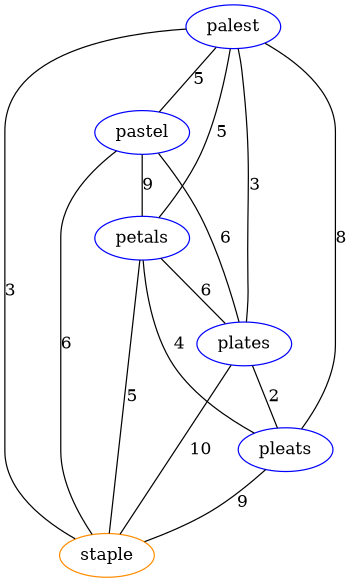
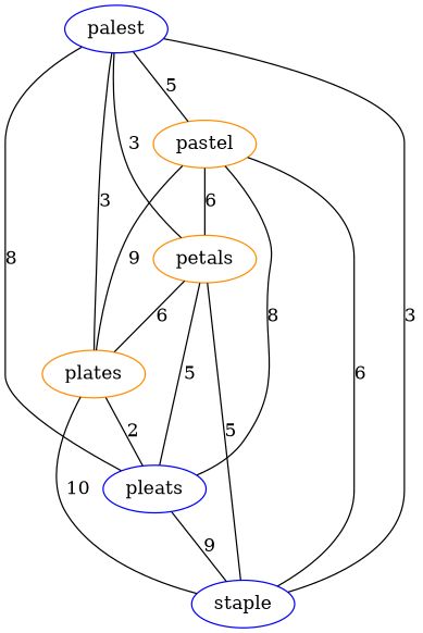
  graph {
    node [color=blue]
    palest
-   pastel
-   petals
-   plates
+   pastel [color=darkorange]
+   petals [color=darkorange]
+   plates [color=darkorange]
    pleats
-   staple [color=darkorange]
+   staple
    palest -- pastel [label=5]
-   palest -- petals [label=5]
+   palest -- petals [label=3]
    palest -- plates [label=3]
    palest -- pleats [label=8]
    palest -- staple [label=3]
-   pastel -- petals [label=9]
-   pastel -- plates [label=6]
+   pastel -- petals [label=6]
+   pastel -- plates [label=9]
+   pastel -- pleats [label=8]
    pastel -- staple [label=6]
    petals -- plates [label=6]
-   petals -- pleats [label=4]
+   petals -- pleats [label=5]
    petals -- staple [label=5]
    plates -- pleats [label=2]
    plates -- staple [label=10]
    pleats -- staple [label=9]
  }
